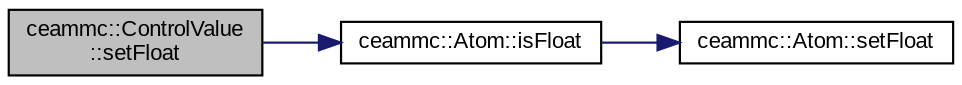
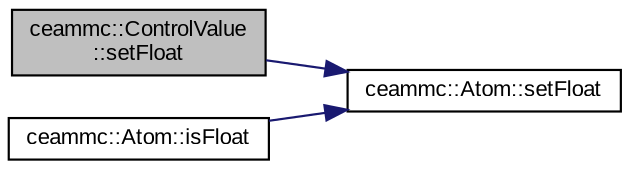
  digraph {
    fontname="Liberation Sans"
    rankdir=LR
    node [color=black fillcolor=white fontname="Liberation Sans" fontsize=10 shape=record style=filled]
    edge [color=midnightblue fontname="Liberation Sans" fontsize=10 labelfontname=Helvetica labelfontsize=10 style=solid]
    n1 [fillcolor=grey75 fontcolor=black height=0.2 label="ceammc::ControlValue\l::setFloat" width=0.4]
    n2 [height=0.2 label="ceammc::Atom::setFloat" width=0.4]
    n3 [height=0.2 label="ceammc::Atom::isFloat" width=0.4]
-   n1 -> n3
+   n1 -> n2
    n3 -> n2
  }
